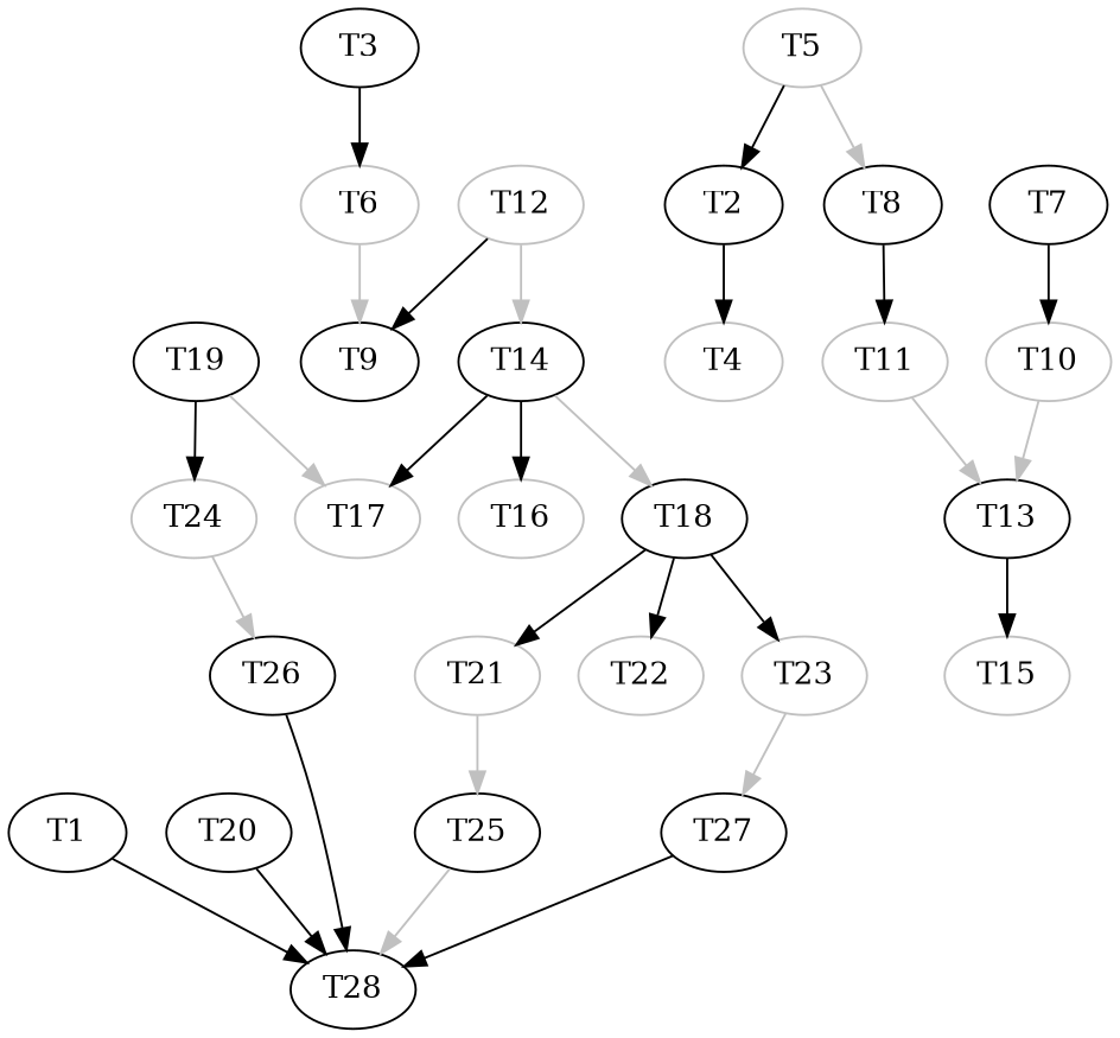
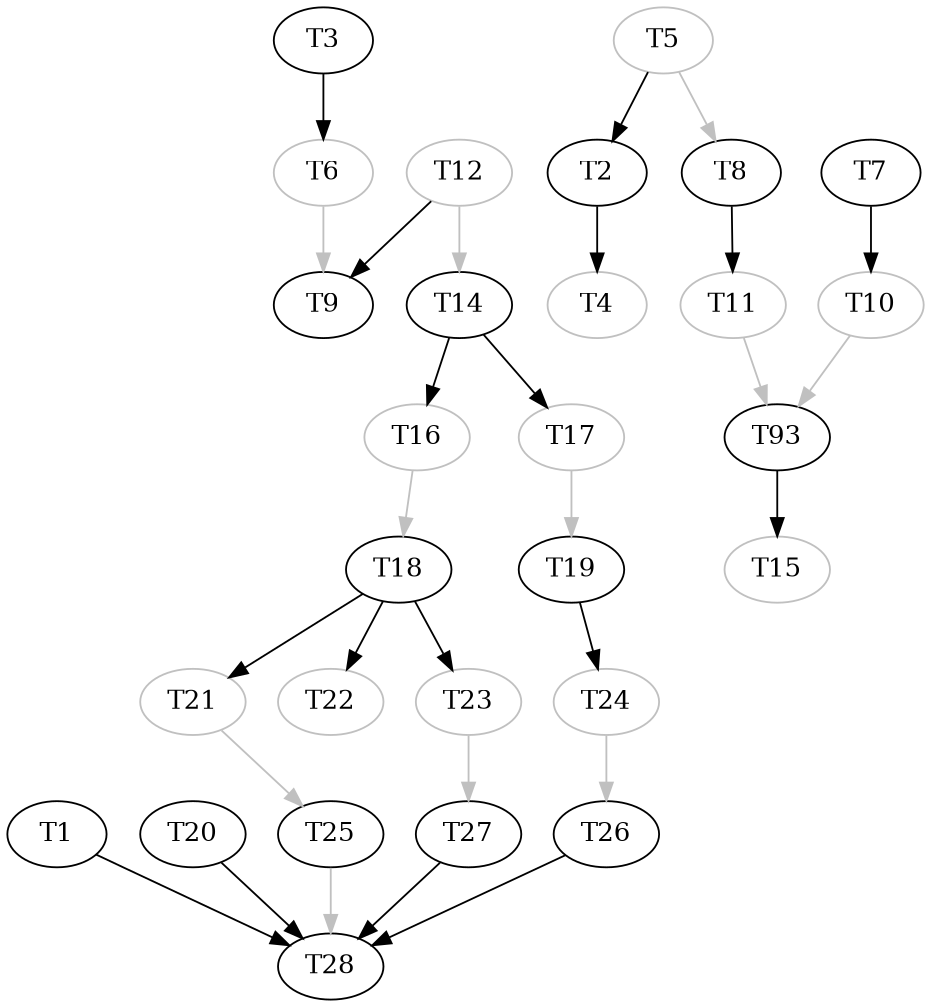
  digraph {
    node [color=black overhead=0.0]
    edge [color=black]
    T1 [overhead=0.04]
    T28
    T2 [overhead=0.12]
    T4 [color=grey]
    T5 [color=grey]
    T8 [overhead=0.09]
    T7 [overhead=0.14]
    T10 [color=grey]
    T11 [color=grey]
    T3 [overhead=0.2]
    T6 [color=grey]
    T9 [overhead=0.02]
-   T13 [overhead=0.12]
+   T13 [overhead=0.12 label=T93]
    T12 [color=grey]
    T14 [overhead=0.08]
    T15 [color=grey]
    T16 [color=grey]
    T17 [color=grey]
    T18 [overhead=0.17]
    T19 [overhead=0.17]
    T20 [overhead=0.03]
    T21 [color=grey]
    T22 [color=grey]
    T23 [color=grey]
    T24 [color=grey]
    T25 [overhead=0.04]
    T27 [overhead=0.18]
    T26 [overhead=0.02]
    T1 -> T28
    T2 -> T4
    T5 -> T2
    T5 -> T8 [color=grey]
    T8 -> T11
    T7 -> T10
    T10 -> T13 [color=grey]
    T11 -> T13 [color=grey]
    T3 -> T6
    T6 -> T9 [color=grey]
    T13 -> T15
    T12 -> T9
    T12 -> T14 [color=grey]
    T14 -> T16
    T14 -> T17
-   T14 -> T18 [color=grey]
-   T19 -> T17 [color=grey]
+   T16 -> T18 [color=grey]
+   T17 -> T19 [color=grey]
    T18 -> T21
    T18 -> T22
    T18 -> T23
    T19 -> T24
    T20 -> T28
    T21 -> T25 [color=grey]
    T23 -> T27 [color=grey]
    T24 -> T26 [color=grey]
    T25 -> T28 [color=grey]
    T27 -> T28
    T26 -> T28
  }
